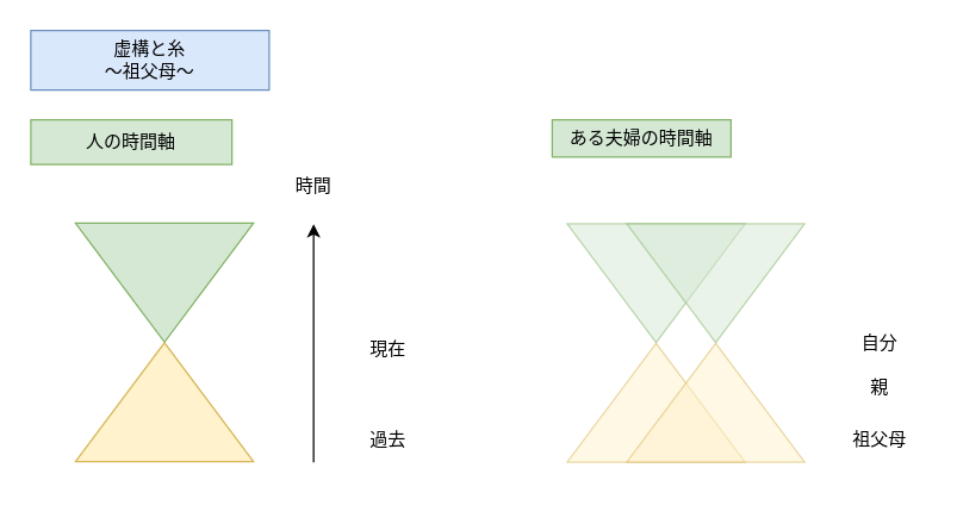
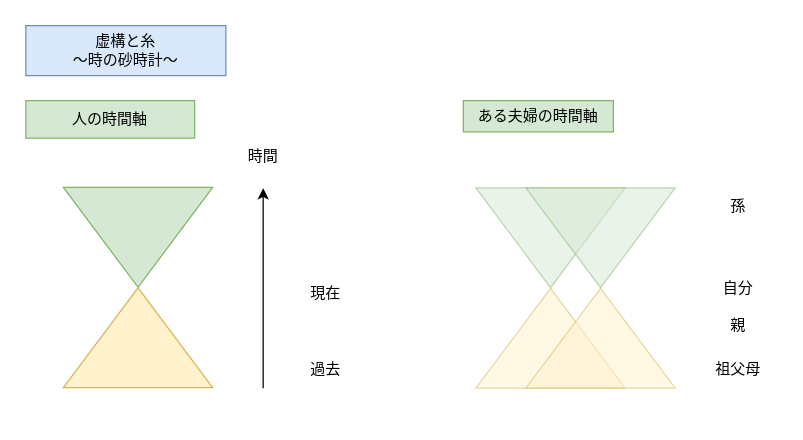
  <mxCell id="0" />
  <mxCell id="1" parent="0" />
- <mxCell id="2" value="虚構と糸&lt;div&gt;～祖父母～&lt;/div&gt;" style="text;html=1;align=center;verticalAlign=middle;whiteSpace=wrap;rounded=0;fillColor=#dae8fc;strokeColor=#6c8ebf;" parent="1" vertex="1"><mxGeometry x="20" y="20" width="160" height="40" as="geometry" /></mxCell>
+ <mxCell id="2" value="虚構と糸&lt;div&gt;～時の砂時計～&lt;/div&gt;" style="text;html=1;align=center;verticalAlign=middle;whiteSpace=wrap;rounded=0;fillColor=#dae8fc;strokeColor=#6c8ebf;" parent="1" vertex="1"><mxGeometry x="20" y="20" width="160" height="40" as="geometry" /></mxCell>
  <mxCell id="3" value="" style="endArrow=classic;html=1;" edge="1" parent="1"><mxGeometry width="50" height="50" relative="1" as="geometry"><mxPoint x="209.83" y="310" as="sourcePoint" /><mxPoint x="209.83" y="150" as="targetPoint" /></mxGeometry></mxCell>
  <mxCell id="4" value="時間" style="text;html=1;align=center;verticalAlign=middle;whiteSpace=wrap;rounded=0;" vertex="1" parent="1"><mxGeometry x="179.83" y="110" width="60" height="30" as="geometry" /></mxCell>
  <mxCell id="5" value="現在" style="text;html=1;align=center;verticalAlign=middle;whiteSpace=wrap;rounded=0;" vertex="1" parent="1"><mxGeometry x="229.83" y="219.12" width="60" height="30" as="geometry" /></mxCell>
  <mxCell id="6" value="過去" style="text;html=1;align=center;verticalAlign=middle;whiteSpace=wrap;rounded=0;" vertex="1" parent="1"><mxGeometry x="229.83" y="280" width="60" height="30" as="geometry" /></mxCell>
  <mxCell id="7" value="" style="group" vertex="1" connectable="0" parent="1"><mxGeometry x="50" y="149.47" width="119.47" height="160.18" as="geometry" /></mxCell>
  <mxCell id="8" value="" style="triangle;whiteSpace=wrap;html=1;rotation=90;fillColor=#d5e8d4;strokeColor=#82b366;" vertex="1" parent="7"><mxGeometry x="19.82" y="-19.82" width="79.83" height="119.47" as="geometry" /></mxCell>
  <mxCell id="9" value="" style="triangle;whiteSpace=wrap;html=1;rotation=-90;fillColor=#fff2cc;strokeColor=#d6b656;" vertex="1" parent="7"><mxGeometry x="19.82" y="60.53" width="79.83" height="119.47" as="geometry" /></mxCell>
  <mxCell id="10" value="" style="group;opacity=50;" vertex="1" connectable="0" parent="1"><mxGeometry x="380" y="149.82" width="169.47" height="160.18" as="geometry" /></mxCell>
  <mxCell id="11" value="" style="triangle;whiteSpace=wrap;html=1;rotation=90;fillColor=#d5e8d4;strokeColor=#82b366;opacity=50;" vertex="1" parent="10"><mxGeometry x="19.82" y="-19.82" width="79.83" height="119.47" as="geometry" /></mxCell>
  <mxCell id="12" value="" style="triangle;whiteSpace=wrap;html=1;rotation=-90;fillColor=#fff2cc;strokeColor=#d6b656;opacity=50;" vertex="1" parent="10"><mxGeometry x="19.82" y="60.53" width="79.83" height="119.47" as="geometry" /></mxCell>
  <mxCell id="13" value="" style="triangle;whiteSpace=wrap;html=1;rotation=90;fillColor=#d5e8d4;strokeColor=#82b366;opacity=50;" vertex="1" parent="1"><mxGeometry x="439.82" y="130" width="79.83" height="119.47" as="geometry" /></mxCell>
  <mxCell id="14" value="" style="triangle;whiteSpace=wrap;html=1;rotation=-90;fillColor=#fff2cc;strokeColor=#d6b656;opacity=50;" vertex="1" parent="1"><mxGeometry x="439.82" y="210.35" width="79.83" height="119.47" as="geometry" /></mxCell>
  <mxCell id="15" value="人の時間軸" style="text;html=1;align=center;verticalAlign=middle;whiteSpace=wrap;rounded=0;fillColor=#d5e8d4;strokeColor=#82b366;" vertex="1" parent="1"><mxGeometry x="20" y="80" width="135" height="30" as="geometry" /></mxCell>
  <mxCell id="16" value="ある夫婦の時間軸" style="text;html=1;align=center;verticalAlign=middle;whiteSpace=wrap;rounded=0;fillColor=#d5e8d4;strokeColor=#82b366;" vertex="1" parent="1"><mxGeometry x="370" y="80" width="120" height="25" as="geometry" /></mxCell>
  <mxCell id="17" value="自分" style="text;html=1;align=center;verticalAlign=middle;whiteSpace=wrap;rounded=0;" vertex="1" parent="1"><mxGeometry x="560" y="214.91" width="60" height="30" as="geometry" /></mxCell>
+ <mxCell id="18" value="孫" style="text;html=1;align=center;verticalAlign=middle;whiteSpace=wrap;rounded=0;" vertex="1" parent="1"><mxGeometry x="560" y="150" width="60" height="30" as="geometry" /></mxCell>
  <mxCell id="19" value="親" style="text;html=1;align=center;verticalAlign=middle;whiteSpace=wrap;rounded=0;" vertex="1" parent="1"><mxGeometry x="560" y="244.91" width="60" height="30" as="geometry" /></mxCell>
  <mxCell id="20" value="祖父母" style="text;html=1;align=center;verticalAlign=middle;whiteSpace=wrap;rounded=0;" vertex="1" parent="1"><mxGeometry x="560" y="280" width="60" height="30" as="geometry" /></mxCell>
